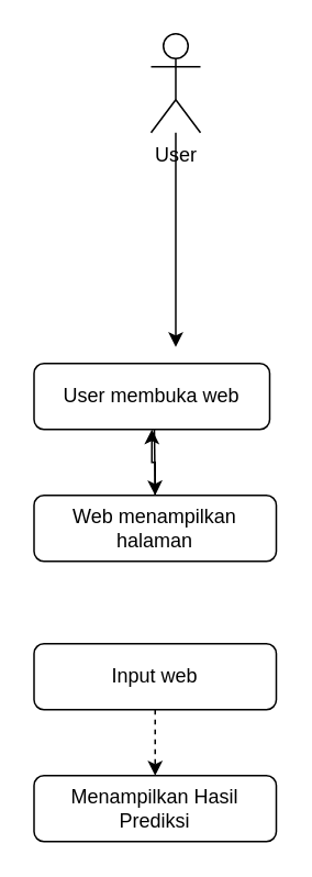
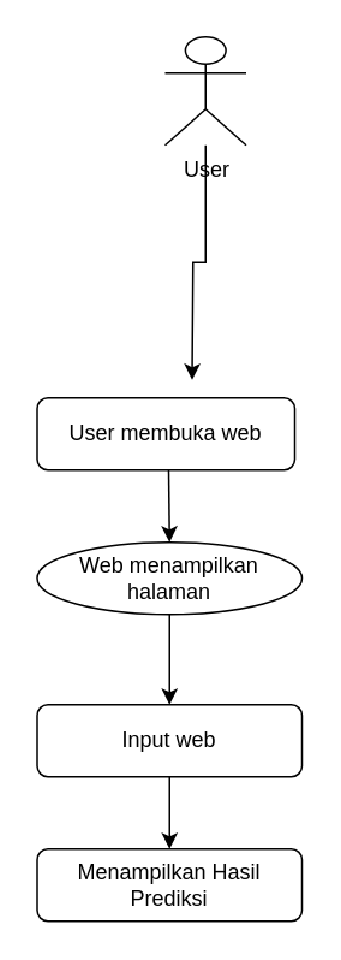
  <mxCell id="0" />
  <mxCell id="1" parent="0" />
  <mxCell id="2" style="edgeStyle=orthogonalEdgeStyle;rounded=0;orthogonalLoop=1;jettySize=auto;html=1;" parent="1" source="3" edge="1"><mxGeometry relative="1" as="geometry"><mxPoint x="106" y="210" as="targetPoint" /></mxGeometry></mxCell>
- <mxCell id="3" value="&lt;div&gt;User&lt;/div&gt;&lt;div&gt;&lt;br&gt;&lt;/div&gt;" style="shape=umlActor;verticalLabelPosition=bottom;verticalAlign=top;html=1;outlineConnect=0;" parent="1" vertex="1"><mxGeometry x="91" y="20" width="30" height="60" as="geometry" /></mxCell>
+ <mxCell id="3" value="&lt;div&gt;User&lt;/div&gt;&lt;div&gt;&lt;br&gt;&lt;/div&gt;" style="shape=umlActor;verticalLabelPosition=bottom;verticalAlign=top;html=1;outlineConnect=0;" parent="1" vertex="1"><mxGeometry x="91" y="20" width="45" height="60" as="geometry" /></mxCell>
  <mxCell id="4" value="&lt;div&gt;User membuka web&lt;/div&gt;" style="rounded=1;whiteSpace=wrap;html=1;" parent="1" vertex="1"><mxGeometry x="20" y="220" width="143" height="40" as="geometry" /></mxCell>
- <mxCell id="5" style="edgeStyle=orthogonalEdgeStyle;rounded=0;orthogonalLoop=1;jettySize=auto;html=1;" parent="1" source="6" target="4" edge="1"><mxGeometry relative="1" as="geometry" /></mxCell>
- <mxCell id="6" value="Web menampilkan halaman" style="rounded=1;whiteSpace=wrap;html=1;" parent="1" vertex="1"><mxGeometry x="20" y="300" width="147" height="40" as="geometry" /></mxCell>
- <mxCell id="7" value="" style="edgeStyle=orthogonalEdgeStyle;rounded=0;orthogonalLoop=1;jettySize=auto;html=1;dashed=1;" parent="1" source="8" target="9" edge="1"><mxGeometry relative="1" as="geometry" /></mxCell>
+ <mxCell id="5" style="edgeStyle=orthogonalEdgeStyle;rounded=0;orthogonalLoop=1;jettySize=auto;html=1;entryX=0.5;entryY=0;entryDx=0;entryDy=0;" parent="1" source="6" target="8" edge="1"><mxGeometry relative="1" as="geometry" /></mxCell>
+ <mxCell id="6" value="Web menampilkan halaman" style="ellipse;whiteSpace=wrap;html=1;" parent="1" vertex="1"><mxGeometry x="20" y="300" width="147" height="40" as="geometry" /></mxCell>
+ <mxCell id="7" value="" style="edgeStyle=orthogonalEdgeStyle;rounded=0;orthogonalLoop=1;jettySize=auto;html=1;" parent="1" source="8" target="9" edge="1"><mxGeometry relative="1" as="geometry" /></mxCell>
  <mxCell id="8" value="Input web" style="rounded=1;whiteSpace=wrap;html=1;" parent="1" vertex="1"><mxGeometry x="20" y="390" width="147" height="40" as="geometry" /></mxCell>
  <mxCell id="9" value="Menampilkan Hasil Prediksi" style="rounded=1;whiteSpace=wrap;html=1;" parent="1" vertex="1"><mxGeometry x="20" y="470" width="147" height="40" as="geometry" /></mxCell>
  <mxCell id="10" value="" style="endArrow=classic;html=1;rounded=0;entryX=0.5;entryY=0;entryDx=0;entryDy=0;" parent="1" target="6" edge="1"><mxGeometry width="50" height="50" relative="1" as="geometry"><mxPoint x="93" y="260" as="sourcePoint" /><mxPoint x="107" y="220" as="targetPoint" /><Array as="points" /></mxGeometry></mxCell>
